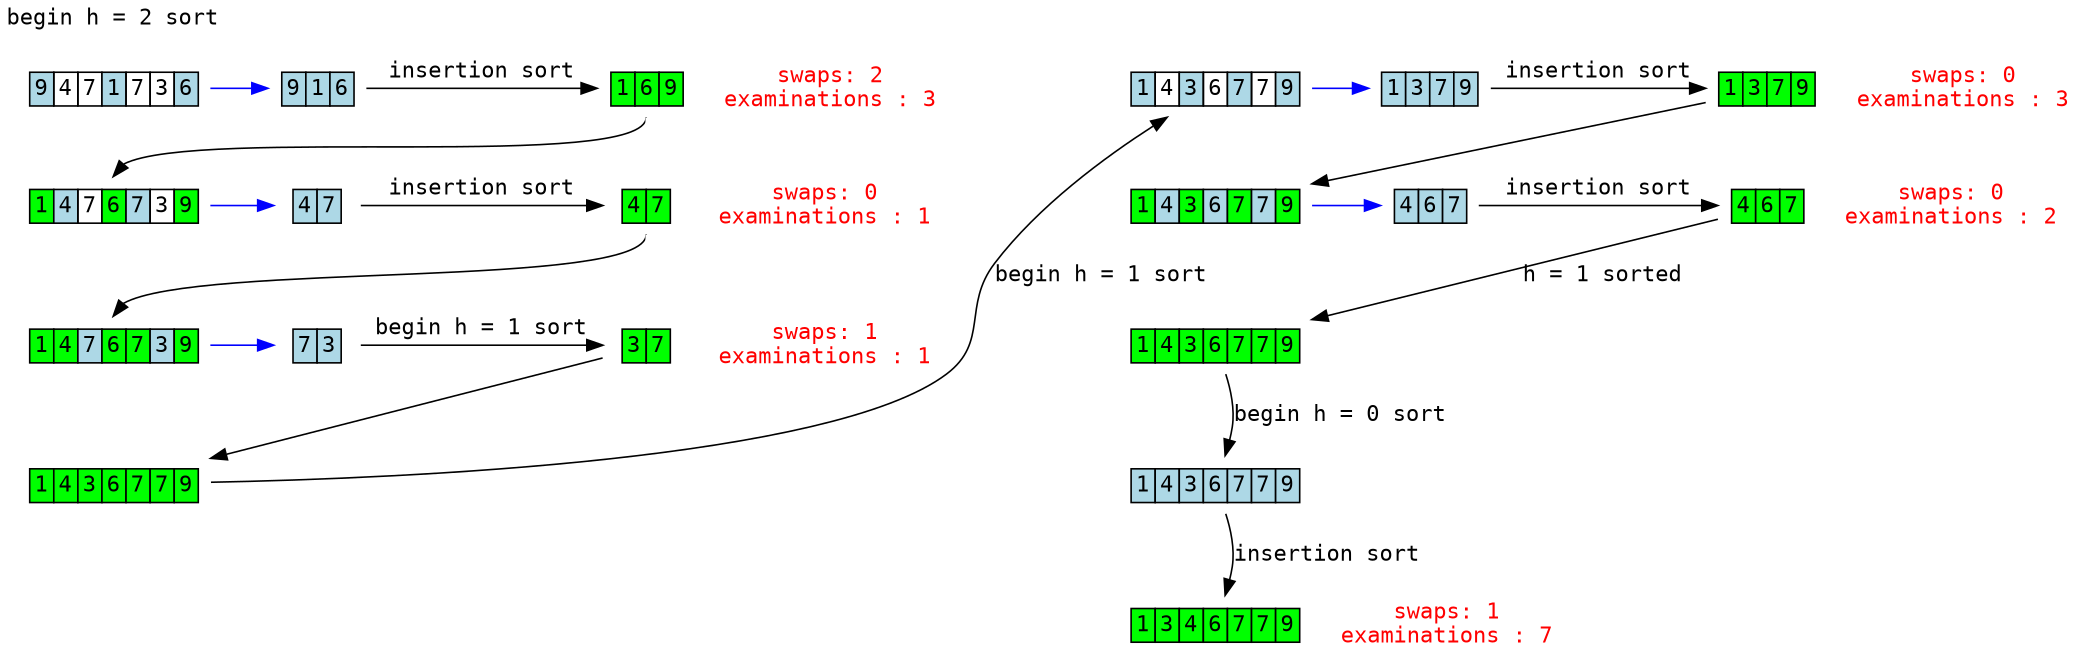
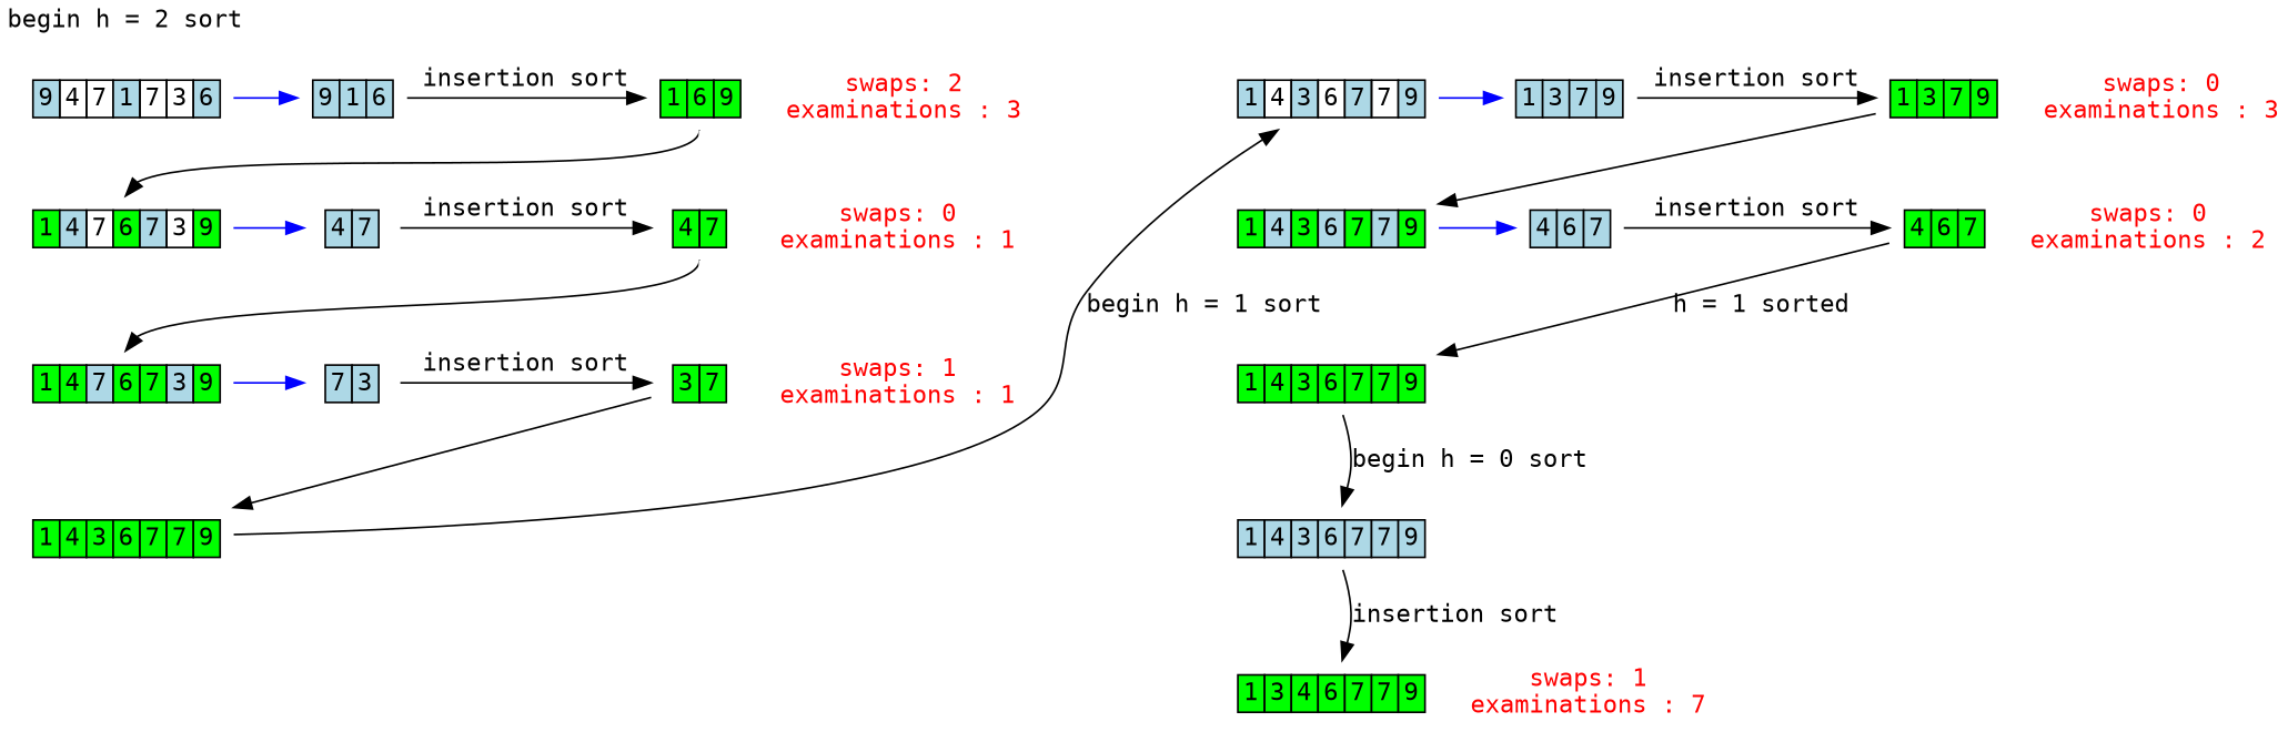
  digraph {
    fontname="DejaVu Sans Mono"
    node [nodesep=0.5 ranksep=0.5 shape=plaintext fontname="DejaVu Sans Mono"]
    edge [color=white fontname="DejaVu Sans Mono"]
    n1 [label=<      <table border="0" cellborder="1" cellspacing="0">        <tr> 	<td bgcolor="lightblue" port="0">9</td> 	<td port="1">4</td> 	<td port="2">7</td> 	<td bgcolor="lightblue" port="3">1</td> 	<td port="4">7</td> 	<td port="5">3</td> 	<td bgcolor="lightblue" port="6">6</td>        </tr>      </table>>]
    n2 [label=<      <table border="0" cellborder="1" cellspacing="0">        <tr> 	<td bgcolor="lightblue" port="0">9</td> 	<td bgcolor="lightblue" port="3">1</td> 	<td bgcolor="lightblue" port="6">6</td>        </tr>      </table>>]
    n3 [label=<      <table border="0" cellborder="1" cellspacing="0">        <tr> 	<td bgcolor="green" port="0">1</td> 	<td bgcolor="green" port="3">6</td> 	<td bgcolor="green" port="6">9</td>        </tr>      </table>>]
    n4 [label=<      <table border="0" cellborder="1" cellspacing="0">        <tr> 	<td bgcolor="lightblue" port="0">1</td> 	<td port="1">4</td> 	<td bgcolor="lightblue" port="2">3</td> 	<td port="3">6</td> 	<td bgcolor="lightblue" port="4">7</td> 	<td port="5">7</td> 	<td bgcolor="lightblue" port="6">9</td>        </tr>      </table>>]
    n5 [label=<      <table border="0" cellborder="1" cellspacing="0">        <tr> 	<td bgcolor="lightblue" port="0">1</td> 	<td bgcolor="lightblue" port="2">3</td> 	<td bgcolor="lightblue" port="4">7</td> 	<td bgcolor="lightblue" port="6">9</td>        </tr>      </table>>]
    n6 [label=<      <table border="0" cellborder="1" cellspacing="0">        <tr> 	<td bgcolor="green" port="0">1</td> 	<td bgcolor="green" port="2">3</td> 	<td bgcolor="green" port="4">7</td> 	<td bgcolor="green" port="6">9</td>        </tr>      </table>>]
    n7 [label=<      <table border="0" cellborder="1" cellspacing="0">        <tr> 	<td bgcolor="green" port="0">1</td> 	<td bgcolor="lightblue" port="1">4</td> 	<td port="2">7</td> 	<td bgcolor="green" port="3">6</td> 	<td bgcolor="lightblue" port="4">7</td> 	<td port="5">3</td> 	<td bgcolor="green" port="6">9</td>        </tr>      </table>>]
    n8 [label=<      <table border="0" cellborder="1" cellspacing="0">        <tr> 	<td bgcolor="lightblue" port="0">4</td> 	<td bgcolor="lightblue" port="3">7</td>        </tr>      </table>>]
    n9 [label=<      <table border="0" cellborder="1" cellspacing="0">        <tr> 	<td bgcolor="green" port="0">4</td> 	<td bgcolor="green" port="3">7</td>        </tr>      </table>>]
    n10 [label=<      <table border="0" cellborder="1" cellspacing="0">        <tr> 	<td bgcolor="green" port="0">1</td> 	<td bgcolor="lightblue" port="1">4</td> 	<td bgcolor="green" port="2">3</td> 	<td bgcolor="lightblue" port="3">6</td> 	<td bgcolor="green" port="4">7</td> 	<td bgcolor="lightblue" port="5">7</td> 	<td bgcolor="green" port="6">9</td>        </tr>      </table>>]
    n11 [label=<      <table border="0" cellborder="1" cellspacing="0">        <tr> 	<td bgcolor="lightblue" port="1">4</td> 	<td bgcolor="lightblue" port="3">6</td> 	<td bgcolor="lightblue" port="5">7</td>        </tr>      </table>>]
    n12 [label=<      <table border="0" cellborder="1" cellspacing="0">        <tr> 	<td bgcolor="green" port="1">4</td> 	<td bgcolor="green" port="3">6</td> 	<td bgcolor="green" port="5">7</td>        </tr>      </table>>]
    n13 [label=<      <table border="0" cellborder="1" cellspacing="0">        <tr> 	<td bgcolor="green" port="0">1</td> 	<td bgcolor="green" port="1">4</td> 	<td bgcolor="lightblue" port="2">7</td> 	<td bgcolor="green" port="3">6</td> 	<td bgcolor="green" port="4">7</td> 	<td bgcolor="lightblue" port="5">3</td> 	<td bgcolor="green" port="6">9</td>        </tr>      </table>>]
    n14 [label=<      <table border="0" cellborder="1" cellspacing="0">        <tr> 	<td bgcolor="lightblue" port="0">7</td> 	<td bgcolor="lightblue" port="3">3</td>        </tr>      </table>>]
    n15 [label=<      <table border="0" cellborder="1" cellspacing="0">        <tr> 	<td bgcolor="green" port="0">3</td> 	<td bgcolor="green" port="3">7</td>        </tr>      </table>>]
    n16 [label=<      <table border="0" cellborder="1" cellspacing="0">        <tr> 	<td bgcolor="green" port="0">1</td> 	<td bgcolor="green" port="1">4</td> 	<td bgcolor="green" port="2">3</td> 	<td bgcolor="green" port="3">6</td> 	<td bgcolor="green" port="4">7</td> 	<td bgcolor="green" port="5">7</td> 	<td bgcolor="green" port="6">9</td>        </tr>      </table>>]
    n17 [label=<      <table border="0" cellborder="1" cellspacing="0">        <tr> 	<td bgcolor="green" port="0">1</td> 	<td bgcolor="green" port="1">4</td> 	<td bgcolor="green" port="2">3</td> 	<td bgcolor="green" port="3">6</td> 	<td bgcolor="green" port="4">7</td> 	<td bgcolor="green" port="5">7</td> 	<td bgcolor="green" port="6">9</td>        </tr>      </table>>]
    n18 [label=<      <table border="0" cellborder="1" cellspacing="0">        <tr> 	<td bgcolor="lightblue" port="0">1</td> 	<td bgcolor="lightblue" port="1">4</td> 	<td bgcolor="lightblue" port="2">3</td> 	<td bgcolor="lightblue" port="3">6</td> 	<td bgcolor="lightblue" port="4">7</td> 	<td bgcolor="lightblue" port="5">7</td> 	<td bgcolor="lightblue" port="6">9</td>        </tr>      </table>>]
    n19 [label=<      <table border="0" cellborder="1" cellspacing="0">        <tr> 	<td bgcolor="green" port="0">1</td> 	<td bgcolor="green" port="1">3</td> 	<td bgcolor="green" port="2">4</td> 	<td bgcolor="green" port="3">6</td> 	<td bgcolor="green" port="4">7</td> 	<td bgcolor="green" port="5">7</td> 	<td bgcolor="green" port="6">9</td>        </tr>      </table>>]
    subgraph sub_1 {
      rank=same
      n1
      n2
      n3
      n4
      n5
      n6
    }
    subgraph sub_2 {
      rank=same
      n7
      n8
      n9
      n10
      n11
      n12
    }
    subgraph sub_3 {
      rank=same
      n13
      n14
      n15
      n16
    }
    subgraph sub_4 {
      rank=same
      n17
      n18
    }
    subgraph sub_5 {
      rank=same
      n19
    }
    n1 -> n1 [headport=n label="begin h = 2 sort" tailport=n]
    n1 -> n2 [color=blue]
    n1 -> n7 [weight=10000]
    n2 -> n3 [label="insertion sort" color=""]
    n2 -> n8 [weight=10000]
    n3 -> n3 [fontcolor=red headport=e label="swaps: 2\nexaminations : 3" tailport=e]
    n3 -> n7 [headport=n tailport=s color=""]
    n3 -> n9 [weight=10000]
    n4 -> n5 [color=blue]
    n4 -> n10 [weight=10000]
    n5 -> n6 [label="insertion sort" color=""]
    n5 -> n11 [weight=10000]
    n6 -> n6 [fontcolor=red headport=e label="swaps: 0\nexaminations : 3" tailport=e]
    n6 -> n10 [color=""]
    n6 -> n12 [weight=10000]
    n7 -> n8 [color=blue]
    n7 -> n13 [weight=10000]
    n8 -> n9 [label="insertion sort" color=""]
    n8 -> n14 [weight=10000]
    n9 -> n9 [fontcolor=red headport=e label="swaps: 0\nexaminations : 1" tailport=e]
    n9 -> n13 [headport=n tailport=s color=""]
    n9 -> n15 [weight=10000]
    n10 -> n11 [color=blue]
    n10 -> n16 [weight=10000]
    n11 -> n12 [label="insertion sort" color=""]
    n12 -> n12 [fontcolor=red headport=e label="swaps: 0\nexaminations : 2" tailport=e]
    n12 -> n16 [label="h = 1 sorted" color=""]
    n13 -> n14 [color=blue]
    n13 -> n17 [weight=10000]
-   n14 -> n15 [label="begin h = 1 sort" color=""]
+   n14 -> n15 [label="insertion sort" color=""]
    n15 -> n15 [fontcolor=red headport=e label="swaps: 1\nexaminations : 1" tailport=e]
    n15 -> n17 [color=""]
    n16 -> n18 [weight=10000]
    n16 -> n18 [label="begin h = 0 sort" color=""]
    n17 -> n4 [label="begin h = 1 sort" color=""]
    n18 -> n19 [weight=10000]
    n18 -> n19 [label="insertion sort" color=""]
    n19 -> n19 [fontcolor=red headport=e label="swaps: 1\nexaminations : 7" tailport=e]
  }
